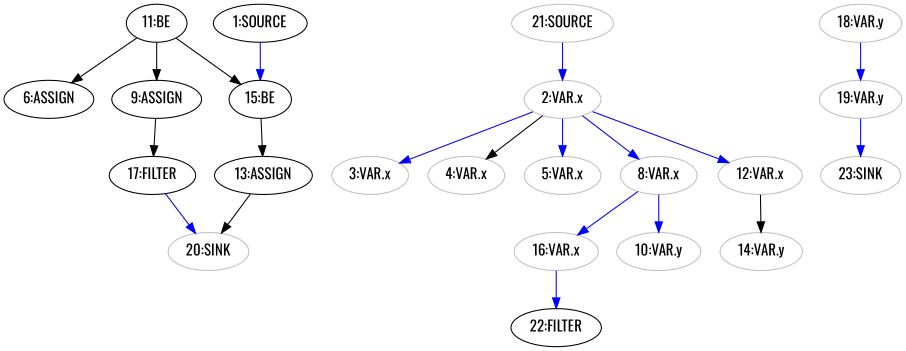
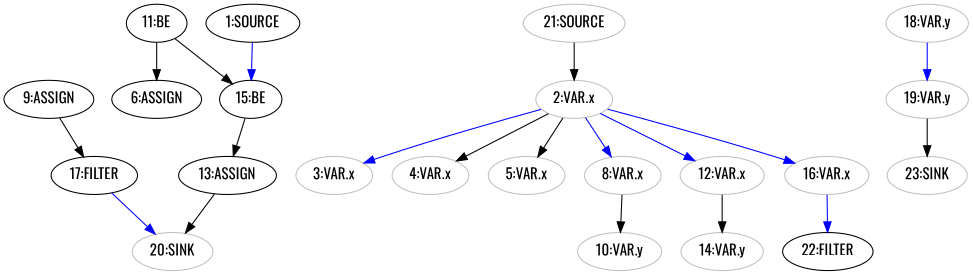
  digraph {
    fontname=Oswald
    node [fontname=Oswald color=grey]
    edge [color=blue fontname=Oswald]
    n1 [label="13:ASSIGN" color=""]
    n2 [label="20:SINK"]
    n3 [label="17:FILTER" color=""]
    n4 [label="6:ASSIGN" color=""]
    n5 [label="9:ASSIGN" color=""]
    n6 [label="15:BE" color=""]
    n7 [label="11:BE" color=""]
    n8 [label="1:SOURCE" color=""]
    n9 [label="2:VAR.x"]
    n10 [label="3:VAR.x"]
    n11 [label="4:VAR.x"]
    n12 [label="5:VAR.x"]
    n13 [label="8:VAR.x"]
    n14 [label="12:VAR.x"]
    n15 [label="16:VAR.x"]
    n16 [label="10:VAR.y"]
    n17 [label="14:VAR.y"]
    n18 [color=black label="22:FILTER"]
    n19 [label="18:VAR.y"]
    n20 [label="19:VAR.y"]
    n21 [label="23:SINK"]
    n22 [label="21:SOURCE"]
    n1 -> n2 [color=black]
    n3 -> n2
    n5 -> n3 [color=black]
    n6 -> n1 [color=black]
    n7 -> n4 [color=black]
-   n7 -> n5 [color=black]
    n7 -> n6 [color=black]
    n8 -> n6
    n9 -> n10
    n9 -> n11 [color=black]
-   n9 -> n12
+   n9 -> n12 [color=black]
    n9 -> n13
    n9 -> n14
-   n13 -> n15
-   n13 -> n16
+   n9 -> n15
+   n13 -> n16 [color=black]
    n14 -> n17 [color=black]
    n15 -> n18
    n19 -> n20
-   n20 -> n21
-   n22 -> n9
+   n20 -> n21 [color=black]
+   n22 -> n9 [color=black]
  }
